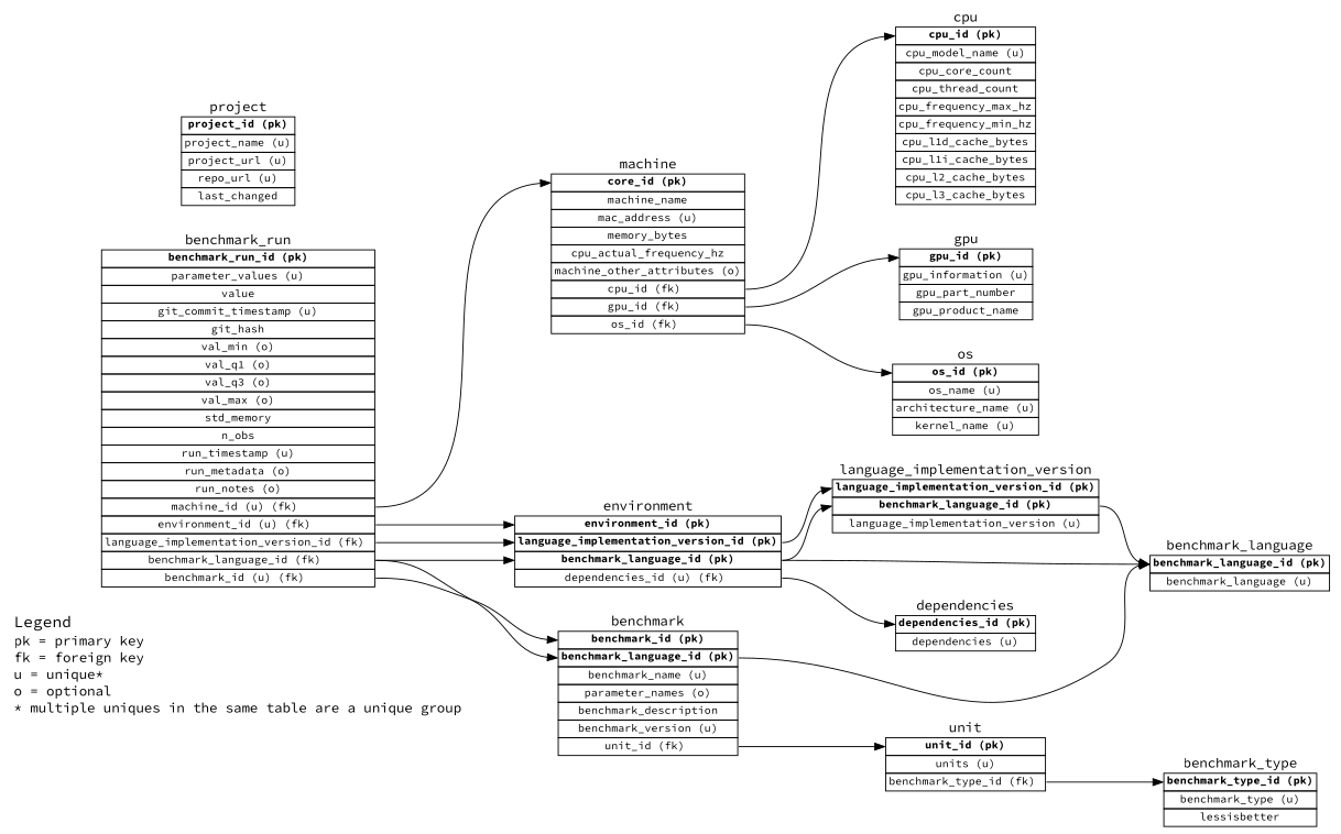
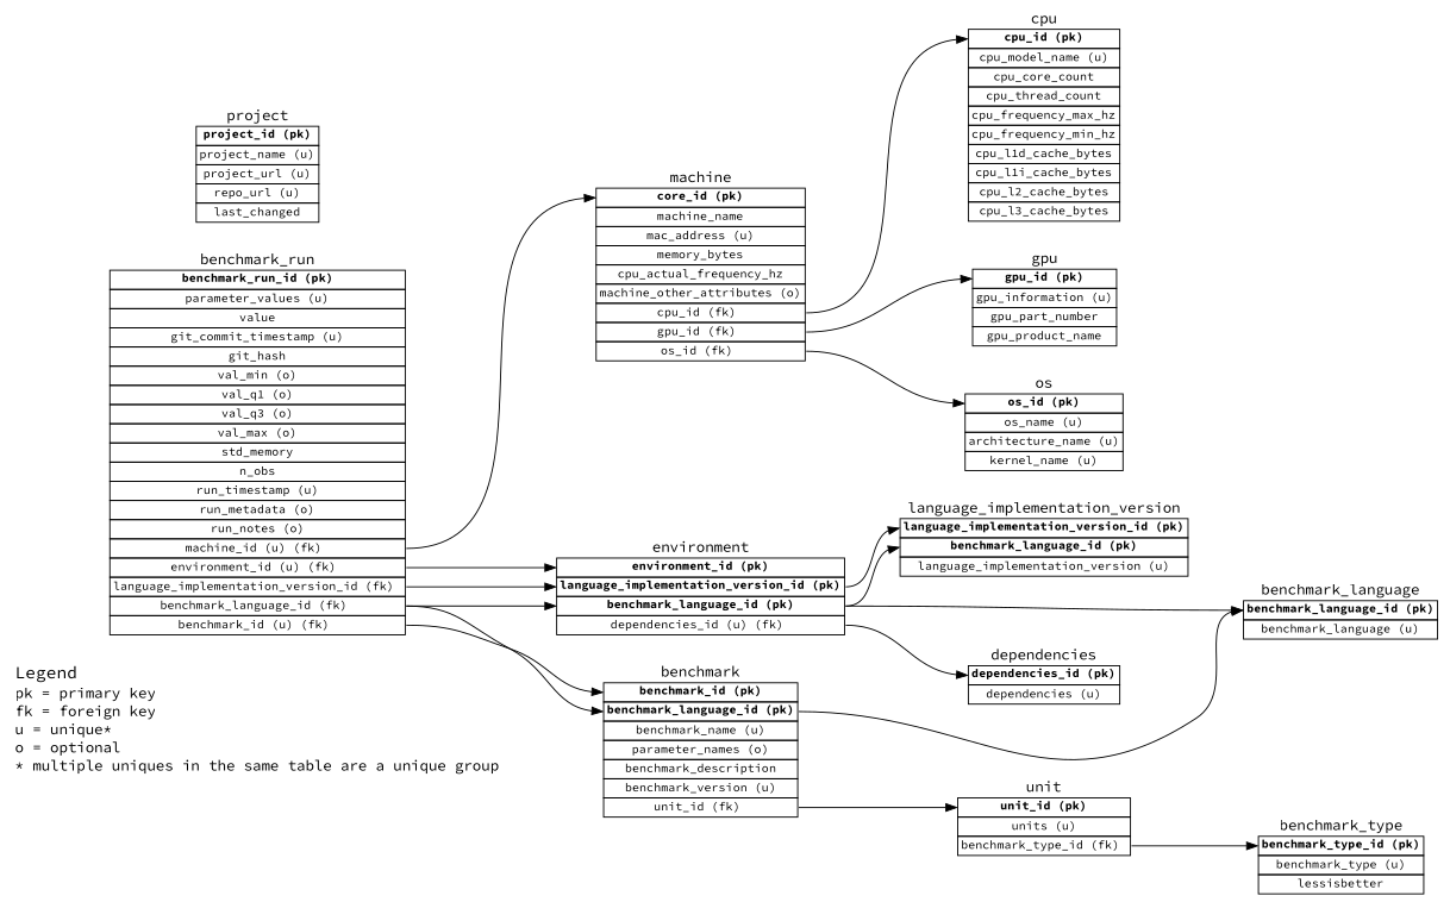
  digraph {
    concentrate=true
    fontname="Source Code Pro"
    rankdir=LR
    node [fontname="Source Code Pro" fontsize=11 shape=none]
    edge [fontname="Source Code Pro" fontsize=8 headport=benchmark_language_id tailport=benchmark_language_id]
    n1 [fontsize=14 label=<<table border="0" cellpadding="0">   <tr><td align="left"><font point-size="16">Legend</font></td></tr>   <tr><td align="left">pk = primary key</td></tr>   <tr><td align="left">fk = foreign key</td></tr>   <tr><td align="left">u = unique*</td></tr>   <tr><td align="left">o = optional</td></tr>   <tr><td align="left">* multiple uniques in the same table are a unique group</td></tr> </table>>]
    n2 [label=<<table border="0" cellborder="1" cellspacing="0" cellpadding="2">     <tr><td border="0"><font point-size="14">benchmark</font></td></tr>     <tr><td port="benchmark_id"><b>benchmark_id (pk)</b></td></tr>     <tr><td port="benchmark_language_id"><b>benchmark_language_id (pk)</b></td></tr>     <tr><td>benchmark_name (u)</td></tr>     <tr><td>parameter_names (o)</td></tr>     <tr><td>benchmark_description</td></tr>     <tr><td>benchmark_version (u)</td></tr>     <tr><td port="unit_id">unit_id (fk) </td></tr>   </table>>]
    n3 [label=<<table border="0" cellborder="1" cellspacing="0" cellpadding="2">     <tr><td border="0"><font point-size="14">benchmark_language</font></td></tr>     <tr><td port="benchmark_language_id"><b>benchmark_language_id (pk)</b></td></tr>     <tr><td>benchmark_language (u)</td></tr>   </table>>]
    n4 [label=<<table border="0" cellborder="1" cellspacing="0" cellpadding="2">     <tr><td border="0"><font point-size="14">unit</font></td></tr>     <tr><td port="unit_id"><b>unit_id (pk)</b></td></tr>     <tr><td>units (u)</td></tr>     <tr><td port="benchmark_type_id">benchmark_type_id (fk) </td></tr>   </table>>]
    n5 [label=<<table border="0" cellborder="1" cellspacing="0" cellpadding="2">     <tr><td border="0"><font point-size="14">benchmark_type</font></td></tr>     <tr><td port="benchmark_type_id"><b>benchmark_type_id (pk)</b></td></tr>     <tr><td>benchmark_type (u)</td></tr>     <tr><td>lessisbetter</td></tr>   </table>>]
    n6 [label=<<table border="0" cellborder="1" cellspacing="0" cellpadding="2">     <tr><td border="0"><font point-size="14">benchmark_run</font></td></tr>     <tr><td port="benchmark_run_id"><b>benchmark_run_id (pk)</b></td></tr>     <tr><td>parameter_values (u)</td></tr>     <tr><td>value</td></tr>     <tr><td>git_commit_timestamp (u)</td></tr>     <tr><td>git_hash</td></tr>     <tr><td>val_min (o)</td></tr>     <tr><td>val_q1 (o)</td></tr>     <tr><td>val_q3 (o)</td></tr>     <tr><td>val_max (o)</td></tr>     <tr><td>std_memory</td></tr>     <tr><td>n_obs</td></tr>     <tr><td>run_timestamp (u)</td></tr>     <tr><td>run_metadata (o)</td></tr>     <tr><td>run_notes (o)</td></tr>     <tr><td port="machine_id">machine_id (u) (fk) </td></tr>     <tr><td port="environment_id">environment_id (u) (fk) </td></tr>     <tr><td port="language_implementation_version_id">language_implementation_version_id (fk) </td></tr>     <tr><td port="benchmark_language_id">benchmark_language_id (fk) </td></tr>     <tr><td port="benchmark_id">benchmark_id (u) (fk) </td></tr>   </table>>]
    n7 [label=<<table border="0" cellborder="1" cellspacing="0" cellpadding="2">     <tr><td border="0"><font point-size="14">machine</font></td></tr>     <tr><td port="machine_id"><b>core_id (pk)</b></td></tr>     <tr><td>machine_name</td></tr>     <tr><td>mac_address (u)</td></tr>     <tr><td>memory_bytes</td></tr>     <tr><td>cpu_actual_frequency_hz</td></tr>     <tr><td>machine_other_attributes (o)</td></tr>     <tr><td port="cpu_id">cpu_id (fk) </td></tr>     <tr><td port="gpu_id">gpu_id (fk) </td></tr>     <tr><td port="os_id">os_id (fk) </td></tr>   </table>>]
    n8 [label=<<table border="0" cellborder="1" cellspacing="0" cellpadding="2">     <tr><td border="0"><font point-size="14">environment</font></td></tr>     <tr><td port="environment_id"><b>environment_id (pk)</b></td></tr>     <tr><td port="language_implementation_version_id"><b>language_implementation_version_id (pk)</b></td></tr>     <tr><td port="benchmark_language_id"><b>benchmark_language_id (pk)</b></td></tr>     <tr><td port="dependencies_id">dependencies_id (u) (fk) </td></tr>   </table>>]
    n9 [label=<<table border="0" cellborder="1" cellspacing="0" cellpadding="2">     <tr><td border="0"><font point-size="14">cpu</font></td></tr>     <tr><td port="cpu_id"><b>cpu_id (pk)</b></td></tr>     <tr><td>cpu_model_name (u)</td></tr>     <tr><td>cpu_core_count</td></tr>     <tr><td>cpu_thread_count</td></tr>     <tr><td>cpu_frequency_max_hz</td></tr>     <tr><td>cpu_frequency_min_hz</td></tr>     <tr><td>cpu_l1d_cache_bytes</td></tr>     <tr><td>cpu_l1i_cache_bytes</td></tr>     <tr><td>cpu_l2_cache_bytes</td></tr>     <tr><td>cpu_l3_cache_bytes</td></tr>   </table>>]
    n10 [label=<<table border="0" cellborder="1" cellspacing="0" cellpadding="2">     <tr><td border="0"><font point-size="14">gpu</font></td></tr>     <tr><td port="gpu_id"><b>gpu_id (pk)</b></td></tr>     <tr><td>gpu_information (u)</td></tr>     <tr><td>gpu_part_number</td></tr>     <tr><td>gpu_product_name</td></tr>   </table>>]
    n11 [label=<<table border="0" cellborder="1" cellspacing="0" cellpadding="2">     <tr><td border="0"><font point-size="14">os</font></td></tr>     <tr><td port="os_id"><b>os_id (pk)</b></td></tr>     <tr><td>os_name (u)</td></tr>     <tr><td>architecture_name (u)</td></tr>     <tr><td>kernel_name (u)</td></tr>   </table>>]
    n12 [label=<<table border="0" cellborder="1" cellspacing="0" cellpadding="2">     <tr><td border="0"><font point-size="14">dependencies</font></td></tr>     <tr><td port="dependencies_id"><b>dependencies_id (pk)</b></td></tr>     <tr><td>dependencies (u)</td></tr>   </table>>]
    n13 [label=<<table border="0" cellborder="1" cellspacing="0" cellpadding="2">     <tr><td border="0"><font point-size="14">language_implementation_version</font></td></tr>     <tr><td port="language_implementation_version_id"><b>language_implementation_version_id (pk)</b></td></tr>     <tr><td port="benchmark_language_id"><b>benchmark_language_id (pk)</b></td></tr>     <tr><td>language_implementation_version (u)</td></tr>   </table>>]
    n14 [label=<<table border="0" cellborder="1" cellspacing="0" cellpadding="2">     <tr><td border="0"><font point-size="14">project</font></td></tr>     <tr><td port="project_id"><b>project_id (pk)</b></td></tr>     <tr><td>project_name (u)</td></tr>     <tr><td>project_url (u)</td></tr>     <tr><td>repo_url (u)</td></tr>     <tr><td>last_changed</td></tr>   </table>>]
    n2 -> n3
    n2 -> n4 [headport=unit_id tailport=unit_id]
    n4 -> n5 [headport=benchmark_type_id tailport=benchmark_type_id]
    n6 -> n2
    n6 -> n2 [headport=benchmark_id tailport=benchmark_id]
    n6 -> n7 [headport=machine_id tailport=machine_id]
    n6 -> n8 [headport=language_implementation_version_id tailport=language_implementation_version_id]
    n6 -> n8
    n6 -> n8 [headport=environment_id tailport=environment_id]
    n7 -> n9 [headport=cpu_id tailport=cpu_id]
    n7 -> n10 [headport=gpu_id tailport=gpu_id]
    n7 -> n11 [headport=os_id tailport=os_id]
    n8 -> n3
    n8 -> n12 [headport=dependencies_id tailport=dependencies_id]
    n8 -> n13
    n8 -> n13 [headport=language_implementation_version_id tailport=language_implementation_version_id]
-   n13 -> n3
  }
